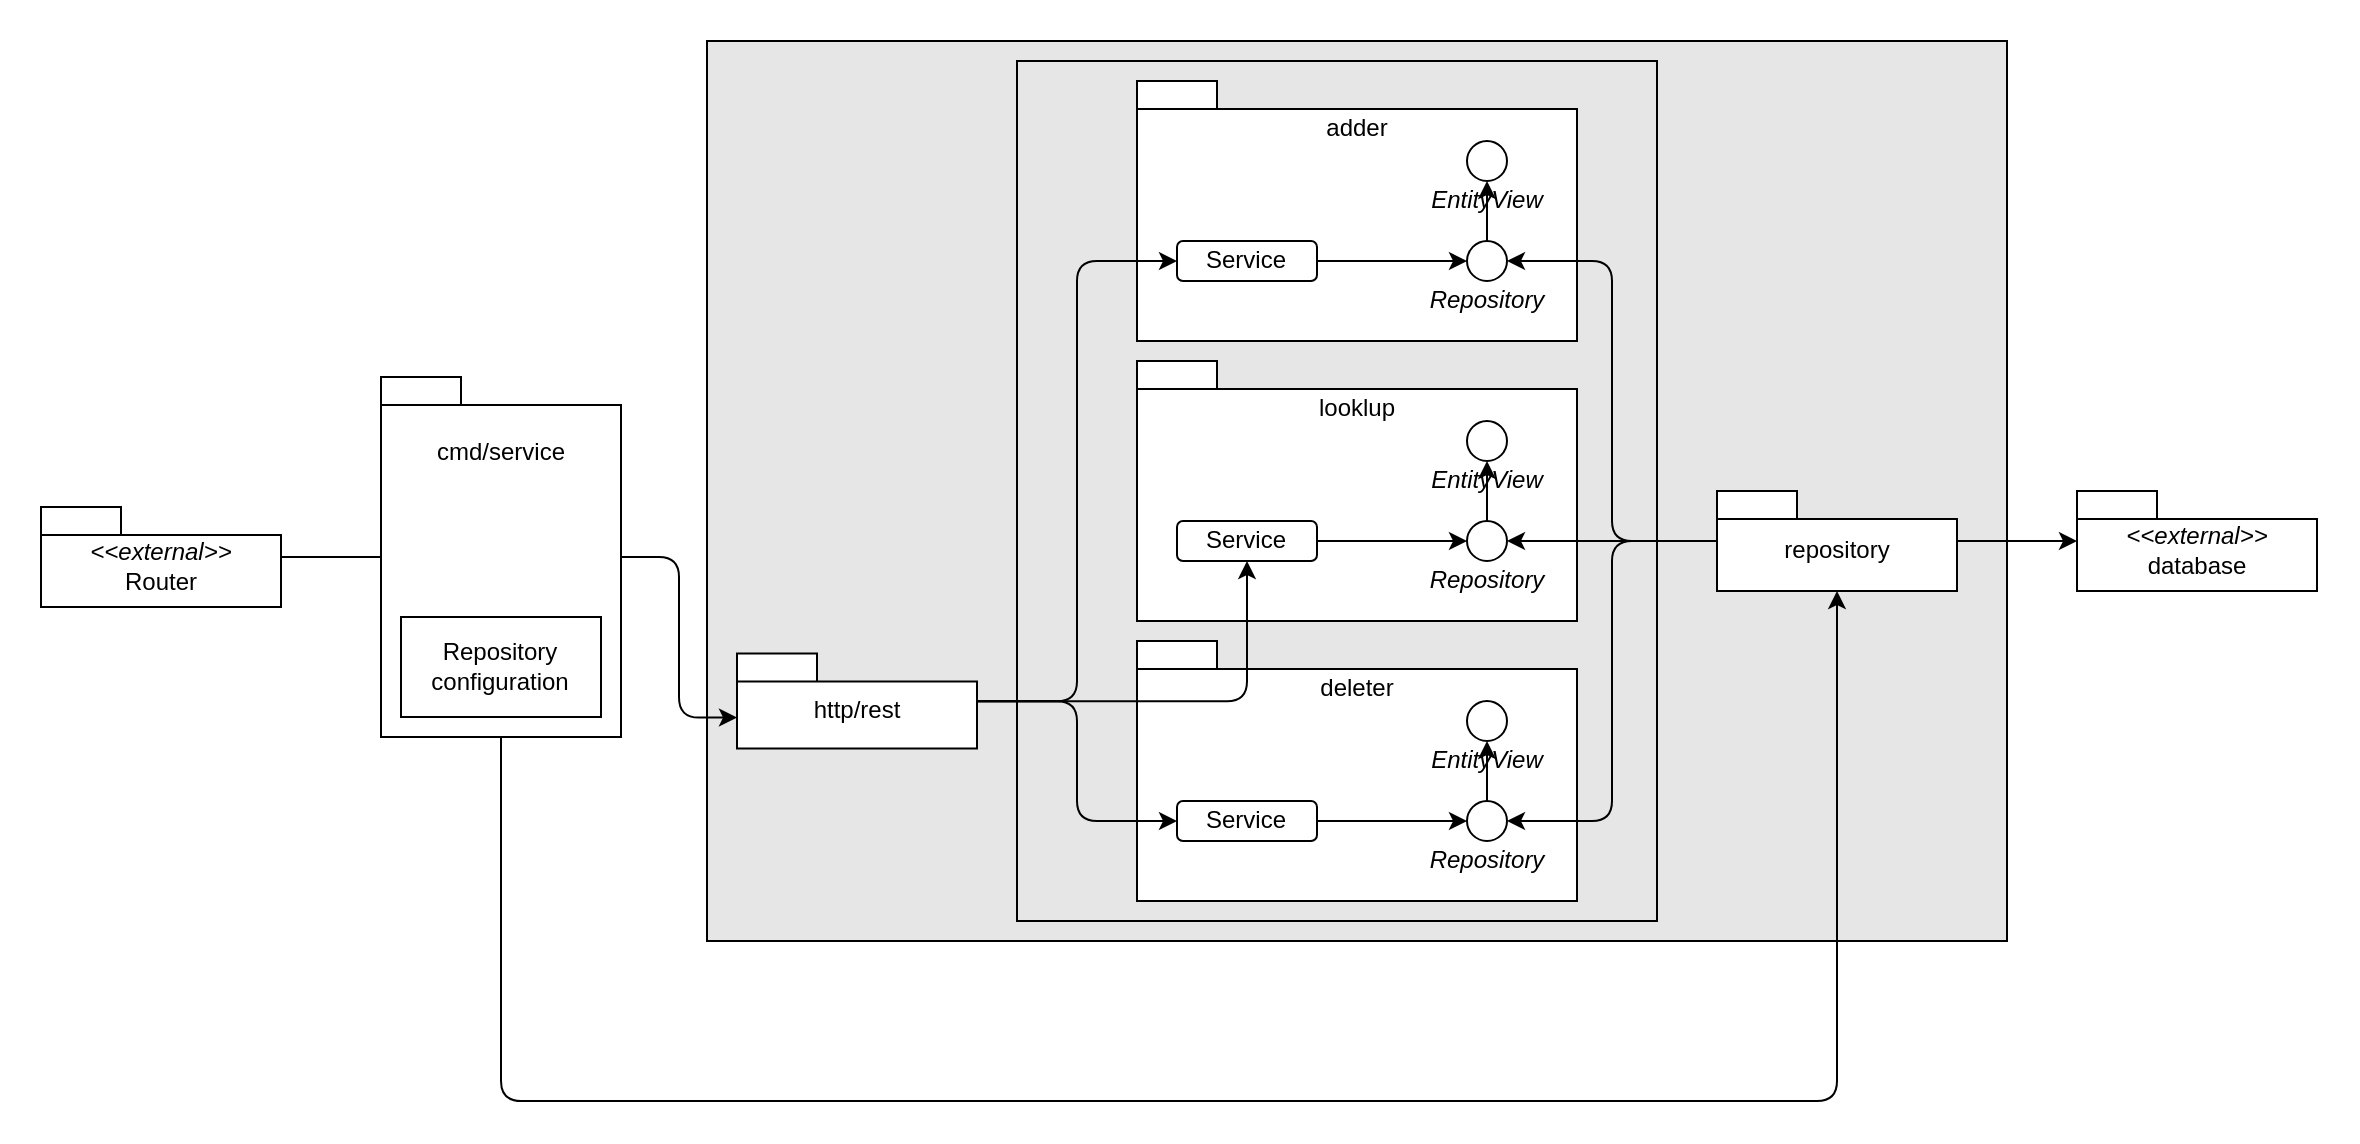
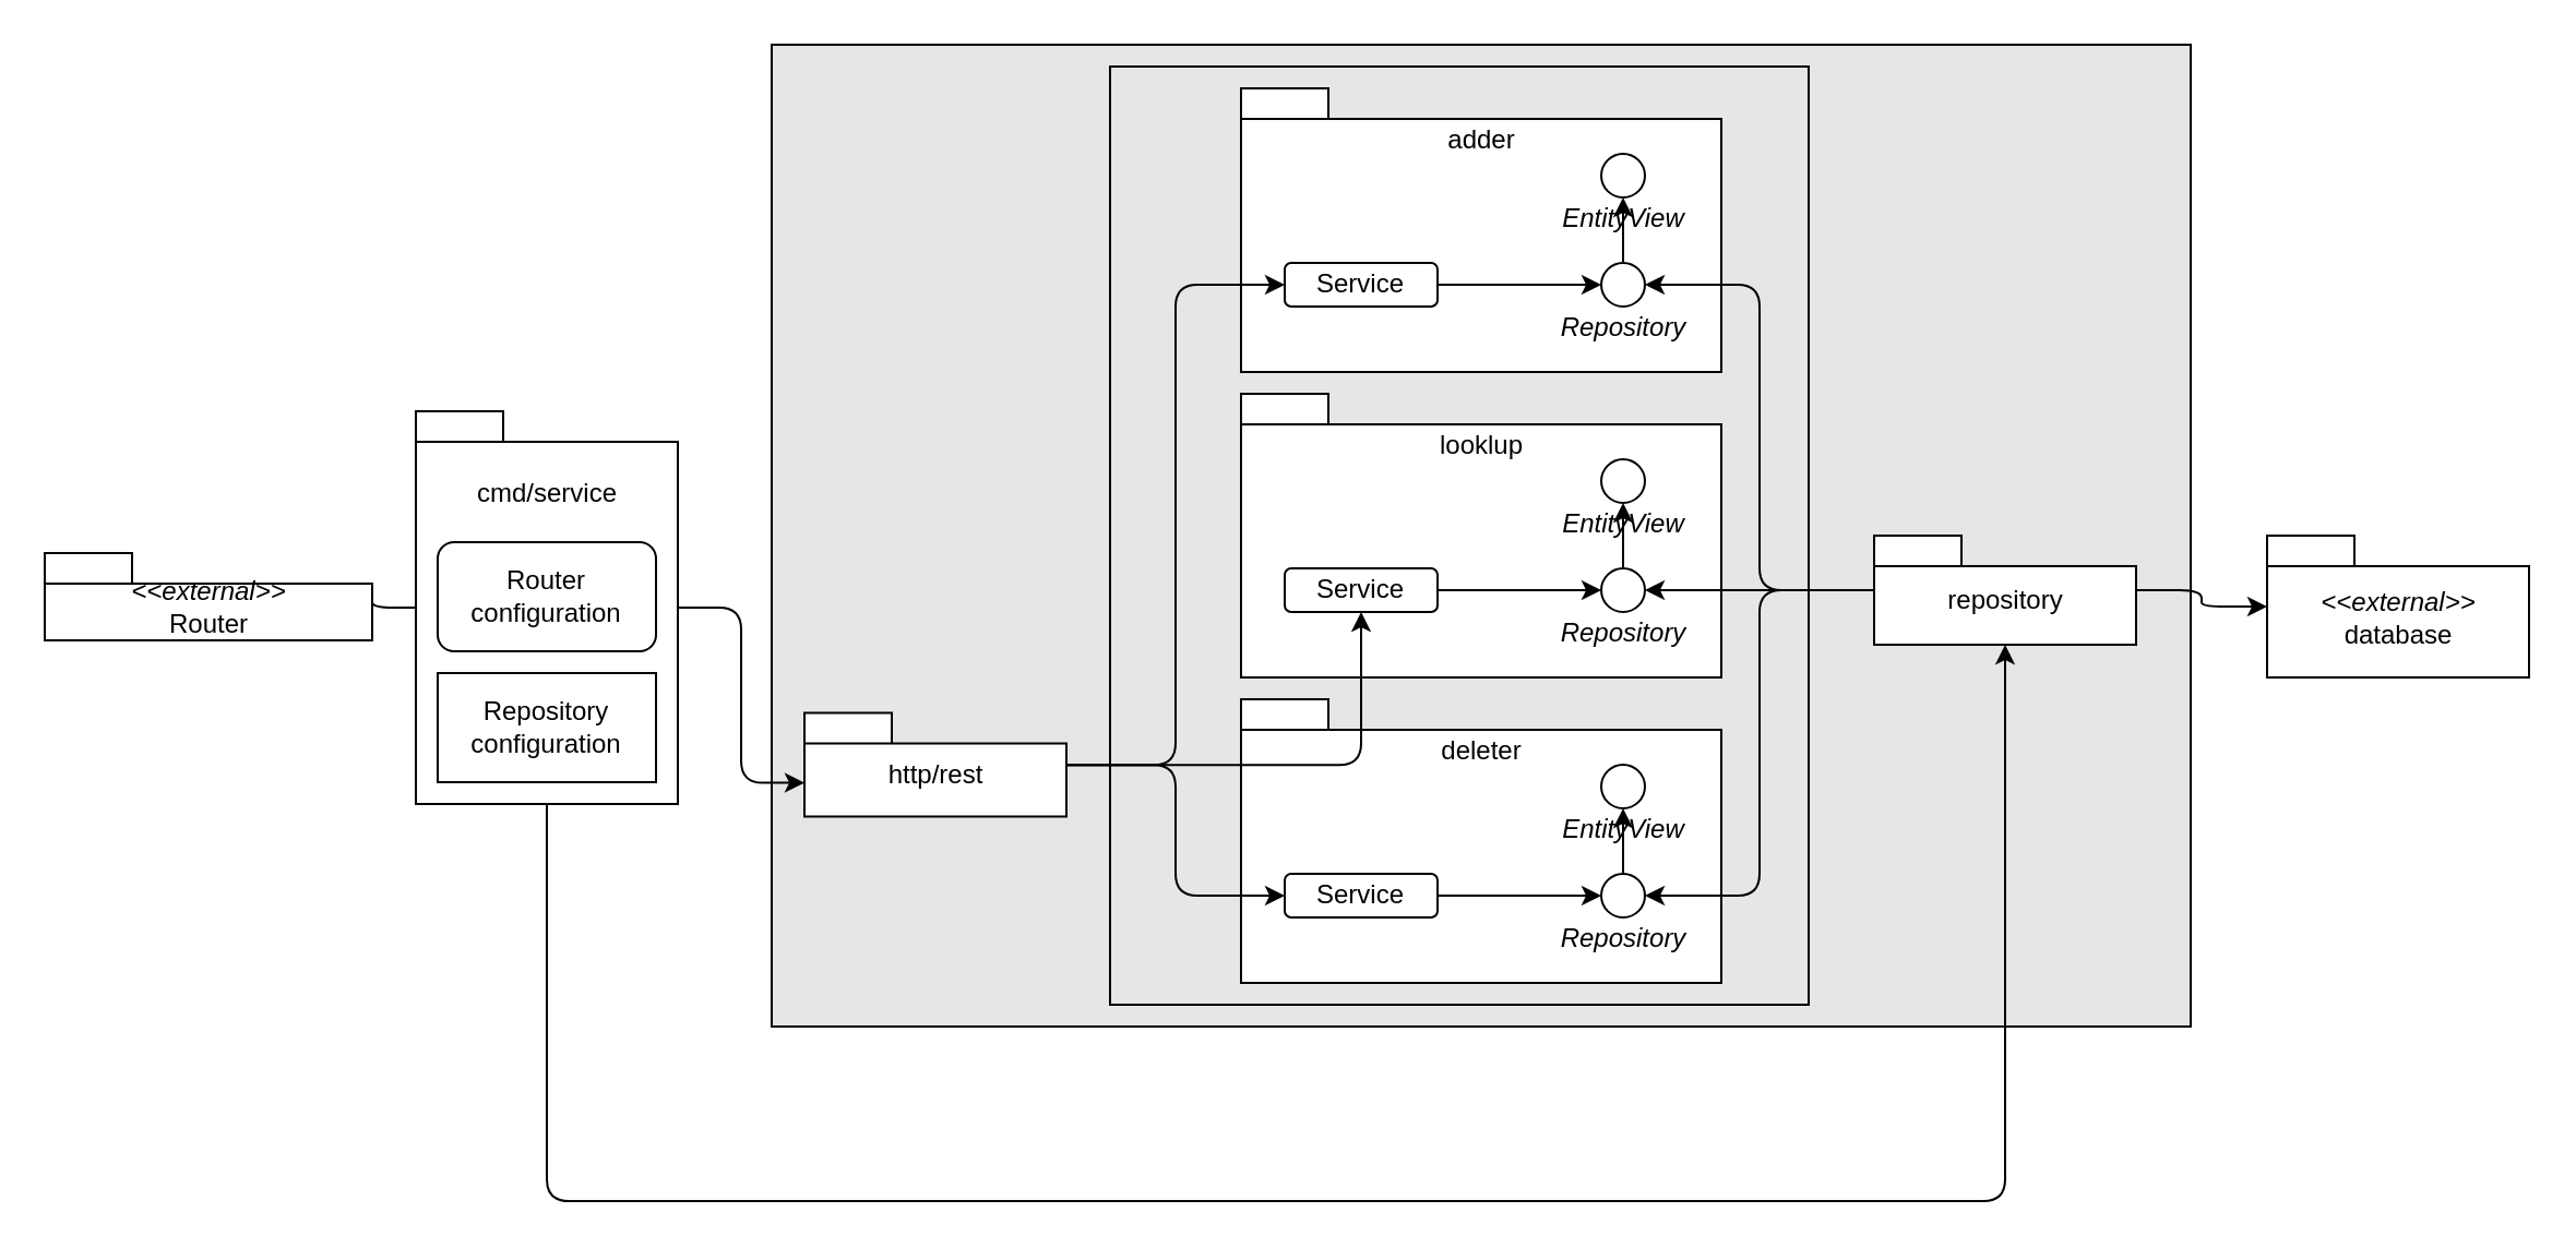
  <mxCell id="0" />
  <mxCell id="1" parent="0" />
  <mxCell id="2" value="" style="rounded=0;whiteSpace=wrap;html=1;labelBackgroundColor=none;fontFamily=Arial;fillColor=#E6E6E6;" parent="1" vertex="1"><mxGeometry x="353" width="650" height="450" as="geometry" y="20" /></mxCell>
  <mxCell id="3" value="" style="rounded=0;whiteSpace=wrap;html=1;labelBackgroundColor=none;fontFamily=Arial;fillColor=#E6E6E6;" parent="1" vertex="1"><mxGeometry x="508" y="30" width="320" height="430" as="geometry" /></mxCell>
  <mxCell id="4" value="http/rest" style="shape=folder;fontStyle=0;spacingTop=10;tabWidth=40;tabHeight=14;tabPosition=left;html=1;fontFamily=Arial;verticalAlign=middle;" parent="1" vertex="1"><mxGeometry x="368" y="326.25" width="120" height="47.5" as="geometry" /></mxCell>
  <mxCell id="5" style="edgeStyle=orthogonalEdgeStyle;rounded=1;orthogonalLoop=1;jettySize=auto;html=1;entryX=0;entryY=0;entryDx=0;entryDy=32;entryPerimeter=0;fontFamily=Arial;endArrow=classic;endFill=1;" parent="1" source="49" target="4" edge="1"><mxGeometry relative="1" as="geometry" /></mxCell>
  <mxCell id="6" value="" style="group;fontFamily=Arial;" parent="1" vertex="1" connectable="0"><mxGeometry x="568" y="40" width="220" height="130" as="geometry" /></mxCell>
  <mxCell id="7" value="adder" style="shape=folder;fontStyle=0;spacingTop=10;tabWidth=40;tabHeight=14;tabPosition=left;html=1;fontFamily=Arial;verticalAlign=top;" parent="6" vertex="1"><mxGeometry width="220" height="130" as="geometry" /></mxCell>
  <mxCell id="8" value="" style="group;fontFamily=Arial;" parent="6" vertex="1" connectable="0"><mxGeometry x="140" y="80" width="70" height="40" as="geometry" /></mxCell>
  <mxCell id="9" value="" style="ellipse;whiteSpace=wrap;html=1;aspect=fixed;labelBackgroundColor=none;fontFamily=Arial;fillColor=#FFFFFF;" parent="8" vertex="1"><mxGeometry x="25" width="20" height="20" as="geometry" /></mxCell>
  <mxCell id="10" value="&lt;i&gt;Repository&lt;/i&gt;" style="text;html=1;resizable=0;autosize=1;align=center;verticalAlign=middle;points=[];fillColor=none;strokeColor=none;rounded=0;labelBackgroundColor=none;fontFamily=Arial;" parent="8" vertex="1"><mxGeometry y="20" width="70" height="20" as="geometry" /></mxCell>
  <mxCell id="11" value="" style="group;fontFamily=Arial;" parent="6" vertex="1" connectable="0"><mxGeometry x="140" y="30" width="70" height="40" as="geometry" /></mxCell>
  <mxCell id="12" value="" style="ellipse;whiteSpace=wrap;html=1;aspect=fixed;labelBackgroundColor=none;fontFamily=Arial;fillColor=#FFFFFF;" parent="11" vertex="1"><mxGeometry x="25" width="20" height="20" as="geometry" /></mxCell>
  <mxCell id="13" value="&lt;i&gt;EntityView&lt;/i&gt;" style="text;html=1;resizable=0;autosize=1;align=center;verticalAlign=middle;points=[];fillColor=none;strokeColor=none;rounded=0;labelBackgroundColor=none;fontFamily=Arial;" parent="11" vertex="1"><mxGeometry y="20" width="70" height="20" as="geometry" /></mxCell>
  <mxCell id="14" style="edgeStyle=orthogonalEdgeStyle;rounded=1;orthogonalLoop=1;jettySize=auto;html=1;entryX=0;entryY=0.5;entryDx=0;entryDy=0;fontFamily=Arial;endArrow=classic;endFill=1;" parent="6" source="15" target="9" edge="1"><mxGeometry relative="1" as="geometry" /></mxCell>
  <mxCell id="15" value="Service" style="rounded=1;whiteSpace=wrap;html=1;labelBackgroundColor=none;fontFamily=Arial;fillColor=#FFFFFF;" parent="6" vertex="1"><mxGeometry x="20" y="80" width="70" height="20" as="geometry" /></mxCell>
  <mxCell id="16" style="edgeStyle=orthogonalEdgeStyle;rounded=1;orthogonalLoop=1;jettySize=auto;html=1;fontFamily=Arial;endArrow=classic;endFill=1;" parent="6" source="9" target="12" edge="1"><mxGeometry relative="1" as="geometry" /></mxCell>
  <mxCell id="17" value="" style="group;fontFamily=Arial;" parent="1" vertex="1" connectable="0"><mxGeometry x="568" y="180" width="220" height="130" as="geometry" /></mxCell>
  <mxCell id="18" value="looklup" style="shape=folder;fontStyle=0;spacingTop=10;tabWidth=40;tabHeight=14;tabPosition=left;html=1;fontFamily=Arial;verticalAlign=top;" parent="17" vertex="1"><mxGeometry width="220" height="130" as="geometry" /></mxCell>
  <mxCell id="19" value="" style="group;fontFamily=Arial;" parent="17" vertex="1" connectable="0"><mxGeometry x="140" y="80" width="70" height="40" as="geometry" /></mxCell>
  <mxCell id="20" value="" style="ellipse;whiteSpace=wrap;html=1;aspect=fixed;labelBackgroundColor=none;fontFamily=Arial;fillColor=#FFFFFF;" parent="19" vertex="1"><mxGeometry x="25" width="20" height="20" as="geometry" /></mxCell>
  <mxCell id="21" value="&lt;i&gt;Repository&lt;/i&gt;" style="text;html=1;resizable=0;autosize=1;align=center;verticalAlign=middle;points=[];fillColor=none;strokeColor=none;rounded=0;labelBackgroundColor=none;fontFamily=Arial;" parent="19" vertex="1"><mxGeometry y="20" width="70" height="20" as="geometry" /></mxCell>
  <mxCell id="22" value="" style="group;fontFamily=Arial;" parent="17" vertex="1" connectable="0"><mxGeometry x="140" y="30" width="70" height="40" as="geometry" /></mxCell>
  <mxCell id="23" value="" style="ellipse;whiteSpace=wrap;html=1;aspect=fixed;labelBackgroundColor=none;fontFamily=Arial;fillColor=#FFFFFF;" parent="22" vertex="1"><mxGeometry x="25" width="20" height="20" as="geometry" /></mxCell>
  <mxCell id="24" value="&lt;i&gt;EntityView&lt;/i&gt;" style="text;html=1;resizable=0;autosize=1;align=center;verticalAlign=middle;points=[];fillColor=none;strokeColor=none;rounded=0;labelBackgroundColor=none;fontFamily=Arial;" parent="22" vertex="1"><mxGeometry y="20" width="70" height="20" as="geometry" /></mxCell>
  <mxCell id="25" style="edgeStyle=orthogonalEdgeStyle;rounded=1;orthogonalLoop=1;jettySize=auto;html=1;entryX=0;entryY=0.5;entryDx=0;entryDy=0;fontFamily=Arial;endArrow=classic;endFill=1;" parent="17" source="26" target="20" edge="1"><mxGeometry relative="1" as="geometry" /></mxCell>
  <mxCell id="26" value="Service" style="rounded=1;whiteSpace=wrap;html=1;labelBackgroundColor=none;fontFamily=Arial;fillColor=#FFFFFF;" parent="17" vertex="1"><mxGeometry x="20" y="80" width="70" height="20" as="geometry" /></mxCell>
  <mxCell id="27" style="edgeStyle=orthogonalEdgeStyle;rounded=1;orthogonalLoop=1;jettySize=auto;html=1;fontFamily=Arial;endArrow=classic;endFill=1;" parent="17" source="20" target="23" edge="1"><mxGeometry relative="1" as="geometry" /></mxCell>
  <mxCell id="28" value="" style="group;fontFamily=Arial;" parent="1" vertex="1" connectable="0"><mxGeometry x="568" y="320" width="220" height="130" as="geometry" /></mxCell>
  <mxCell id="29" value="deleter" style="shape=folder;fontStyle=0;spacingTop=10;tabWidth=40;tabHeight=14;tabPosition=left;html=1;fontFamily=Arial;verticalAlign=top;" parent="28" vertex="1"><mxGeometry width="220" height="130" as="geometry" /></mxCell>
  <mxCell id="30" value="" style="group;fontFamily=Arial;" parent="28" vertex="1" connectable="0"><mxGeometry x="140" y="80" width="70" height="40" as="geometry" /></mxCell>
  <mxCell id="31" value="" style="ellipse;whiteSpace=wrap;html=1;aspect=fixed;labelBackgroundColor=none;fontFamily=Arial;fillColor=#FFFFFF;" parent="30" vertex="1"><mxGeometry x="25" width="20" height="20" as="geometry" /></mxCell>
  <mxCell id="32" value="&lt;i&gt;Repository&lt;/i&gt;" style="text;html=1;resizable=0;autosize=1;align=center;verticalAlign=middle;points=[];fillColor=none;strokeColor=none;rounded=0;labelBackgroundColor=none;fontFamily=Arial;" parent="30" vertex="1"><mxGeometry y="20" width="70" height="20" as="geometry" /></mxCell>
  <mxCell id="33" value="" style="group;fontFamily=Arial;" parent="28" vertex="1" connectable="0"><mxGeometry x="140" y="30" width="70" height="40" as="geometry" /></mxCell>
  <mxCell id="34" value="" style="ellipse;whiteSpace=wrap;html=1;aspect=fixed;labelBackgroundColor=none;fontFamily=Arial;fillColor=#FFFFFF;" parent="33" vertex="1"><mxGeometry x="25" width="20" height="20" as="geometry" /></mxCell>
  <mxCell id="35" value="&lt;i&gt;EntityView&lt;/i&gt;" style="text;html=1;resizable=0;autosize=1;align=center;verticalAlign=middle;points=[];fillColor=none;strokeColor=none;rounded=0;labelBackgroundColor=none;fontFamily=Arial;" parent="33" vertex="1"><mxGeometry y="20" width="70" height="20" as="geometry" /></mxCell>
  <mxCell id="36" style="edgeStyle=orthogonalEdgeStyle;rounded=1;orthogonalLoop=1;jettySize=auto;html=1;entryX=0;entryY=0.5;entryDx=0;entryDy=0;fontFamily=Arial;endArrow=classic;endFill=1;" parent="28" source="37" target="31" edge="1"><mxGeometry relative="1" as="geometry" /></mxCell>
  <mxCell id="37" value="Service" style="rounded=1;whiteSpace=wrap;html=1;labelBackgroundColor=none;fontFamily=Arial;fillColor=#FFFFFF;" parent="28" vertex="1"><mxGeometry x="20" y="80" width="70" height="20" as="geometry" /></mxCell>
  <mxCell id="38" style="edgeStyle=orthogonalEdgeStyle;rounded=1;orthogonalLoop=1;jettySize=auto;html=1;fontFamily=Arial;endArrow=classic;endFill=1;" parent="28" source="31" target="34" edge="1"><mxGeometry relative="1" as="geometry" /></mxCell>
  <mxCell id="39" style="edgeStyle=orthogonalEdgeStyle;rounded=1;orthogonalLoop=1;jettySize=auto;html=1;entryX=0;entryY=0.5;entryDx=0;entryDy=0;fontFamily=Arial;endArrow=classic;endFill=1;" parent="1" source="4" target="15" edge="1"><mxGeometry relative="1" as="geometry" /></mxCell>
  <mxCell id="40" style="edgeStyle=orthogonalEdgeStyle;rounded=1;orthogonalLoop=1;jettySize=auto;html=1;fontFamily=Arial;endArrow=classic;endFill=1;" parent="1" source="4" target="26" edge="1"><mxGeometry relative="1" as="geometry" /></mxCell>
  <mxCell id="41" style="edgeStyle=orthogonalEdgeStyle;rounded=1;orthogonalLoop=1;jettySize=auto;html=1;entryX=0;entryY=0.5;entryDx=0;entryDy=0;fontFamily=Arial;endArrow=classic;endFill=1;" parent="1" source="4" target="37" edge="1"><mxGeometry relative="1" as="geometry" /></mxCell>
- <mxCell id="42" value="&lt;i&gt;&amp;lt;&amp;lt;external&amp;gt;&amp;gt;&lt;/i&gt;&lt;br&gt;database" style="shape=folder;fontStyle=0;spacingTop=10;tabWidth=40;tabHeight=14;tabPosition=left;html=1;fontFamily=Arial;" parent="1" vertex="1"><mxGeometry x="1038" y="245" width="120" height="50" as="geometry" /></mxCell>
+ <mxCell id="42" value="&lt;i&gt;&amp;lt;&amp;lt;external&amp;gt;&amp;gt;&lt;/i&gt;&lt;br&gt;database" style="shape=folder;fontStyle=0;spacingTop=10;tabWidth=40;tabHeight=14;tabPosition=left;html=1;fontFamily=Arial;" parent="1" vertex="1"><mxGeometry x="1038" y="245" width="120" height="65" as="geometry" /></mxCell>
  <mxCell id="43" style="edgeStyle=orthogonalEdgeStyle;rounded=1;orthogonalLoop=1;jettySize=auto;html=1;fontFamily=Arial;endArrow=classic;endFill=1;" parent="1" source="47" target="42" edge="1"><mxGeometry relative="1" as="geometry" /></mxCell>
  <mxCell id="44" style="edgeStyle=orthogonalEdgeStyle;rounded=1;orthogonalLoop=1;jettySize=auto;html=1;entryX=1;entryY=0.5;entryDx=0;entryDy=0;fontFamily=Arial;endArrow=classic;endFill=1;" parent="1" source="47" target="20" edge="1"><mxGeometry relative="1" as="geometry" /></mxCell>
  <mxCell id="45" style="edgeStyle=orthogonalEdgeStyle;rounded=1;orthogonalLoop=1;jettySize=auto;html=1;entryX=1;entryY=0.5;entryDx=0;entryDy=0;fontFamily=Arial;endArrow=classic;endFill=1;" parent="1" source="47" target="9" edge="1"><mxGeometry relative="1" as="geometry" /></mxCell>
  <mxCell id="46" style="edgeStyle=orthogonalEdgeStyle;rounded=1;orthogonalLoop=1;jettySize=auto;html=1;entryX=1;entryY=0.5;entryDx=0;entryDy=0;fontFamily=Arial;endArrow=classic;endFill=1;" parent="1" source="47" target="31" edge="1"><mxGeometry relative="1" as="geometry" /></mxCell>
  <mxCell id="47" value="repository" style="shape=folder;fontStyle=0;spacingTop=10;tabWidth=40;tabHeight=14;tabPosition=left;html=1;fontFamily=Arial;" parent="1" vertex="1"><mxGeometry x="858" y="245" width="120" height="50" as="geometry" /></mxCell>
  <mxCell id="48" value="" style="group;fontFamily=Arial;" parent="1" vertex="1" connectable="0"><mxGeometry x="190" y="188" width="120" height="180" as="geometry" /></mxCell>
  <mxCell id="49" value="&lt;br&gt;cmd/service" style="shape=folder;fontStyle=0;spacingTop=10;tabWidth=40;tabHeight=14;tabPosition=left;html=1;fontFamily=Arial;verticalAlign=top;" parent="48" vertex="1"><mxGeometry width="120" height="180" as="geometry" /></mxCell>
+ <mxCell id="50" value="Router configuration" style="rounded=1;whiteSpace=wrap;html=1;labelBackgroundColor=none;fontFamily=Arial;fillColor=default;" parent="48" vertex="1"><mxGeometry x="10" y="60" width="100" height="50" as="geometry" /></mxCell>
  <mxCell id="51" value="Repository configuration" style="whiteSpace=wrap;html=1;labelBackgroundColor=none;fontFamily=Arial;fillColor=default;rounded=0;" parent="48" vertex="1"><mxGeometry x="10" y="120" width="100" height="50" as="geometry" /></mxCell>
- <mxCell id="52" value="&lt;i&gt;&amp;lt;&amp;lt;external&amp;gt;&amp;gt;&lt;/i&gt;&lt;br&gt;Router" style="shape=folder;fontStyle=0;spacingTop=10;tabWidth=40;tabHeight=14;tabPosition=left;html=1;fontFamily=Arial;" parent="1" vertex="1"><mxGeometry x="20" y="253" width="120" height="50" as="geometry" /></mxCell>
+ <mxCell id="52" value="&lt;i&gt;&amp;lt;&amp;lt;external&amp;gt;&amp;gt;&lt;/i&gt;&lt;br&gt;Router" style="shape=folder;fontStyle=0;spacingTop=10;tabWidth=40;tabHeight=14;tabPosition=left;html=1;fontFamily=Arial;" parent="1" vertex="1"><mxGeometry x="20" y="253" width="150" height="40" as="geometry" /></mxCell>
  <mxCell id="53" style="edgeStyle=orthogonalEdgeStyle;rounded=1;orthogonalLoop=1;jettySize=auto;html=1;fontFamily=Arial;endArrow=none;endFill=1;" parent="1" source="49" target="52" edge="1"><mxGeometry relative="1" as="geometry" /></mxCell>
  <mxCell id="54" style="edgeStyle=orthogonalEdgeStyle;rounded=1;orthogonalLoop=1;jettySize=auto;html=1;entryX=0.5;entryY=1;entryDx=0;entryDy=0;entryPerimeter=0;fontFamily=Arial;endArrow=classic;endFill=1;" parent="1" source="49" target="47" edge="1"><mxGeometry relative="1" as="geometry"><Array as="points"><mxPoint x="250" y="550" /><mxPoint x="918" y="550" /></Array></mxGeometry></mxCell>
